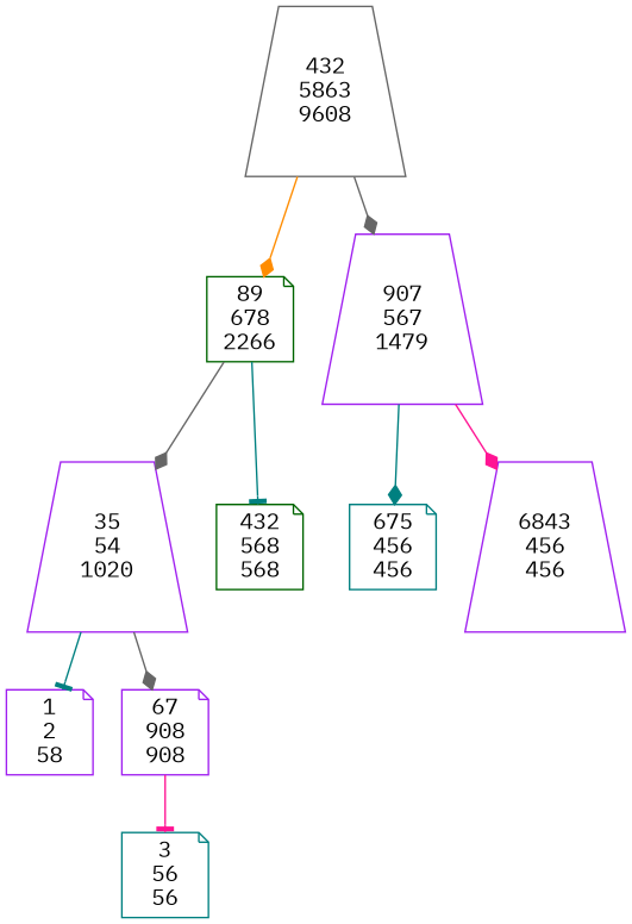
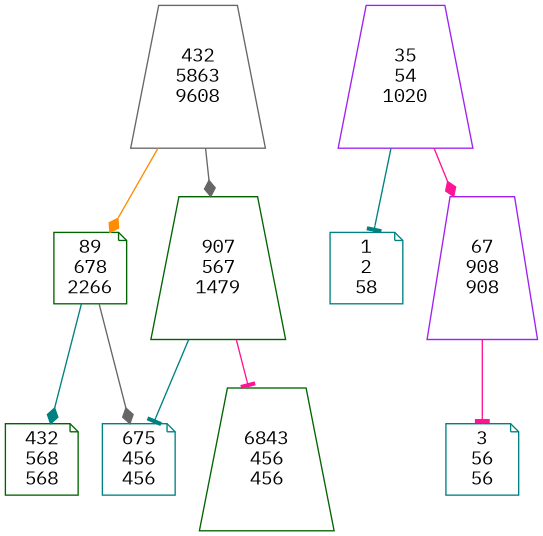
  digraph {
    fontname="IBM Plex Mono"
    node [color=darkgreen fontname="IBM Plex Mono" shape=trapezium]
    edge [arrowhead=diamond color=teal fontname="IBM Plex Mono"]
    "432\n5863\n9608" [color=gray40]
    "89\n678\n2266" [shape=note]
-   "907\n567\n1479" [color=purple]
+   "907\n567\n1479"
    "35\n54\n1020" [color=purple]
    "432\n568\n568" [shape=note]
    "675\n456\n456" [color=teal shape=note]
-   "6843\n456\n456" [color=purple]
-   "1\n2\n58" [color=purple shape=note]
-   "67\n908\n908" [color=purple shape=note]
+   "6843\n456\n456"
+   "1\n2\n58" [color=teal shape=note]
+   "67\n908\n908" [color=purple]
    "3\n56\n56" [color=teal shape=note]
    "432\n5863\n9608" -> "89\n678\n2266" [color=darkorange]
    "432\n5863\n9608" -> "907\n567\n1479" [color=gray40]
-   "89\n678\n2266" -> "35\n54\n1020" [color=gray40]
-   "89\n678\n2266" -> "432\n568\n568" [arrowhead=tee]
-   "907\n567\n1479" -> "675\n456\n456"
-   "907\n567\n1479" -> "6843\n456\n456" [color=deeppink]
+   "89\n678\n2266" -> "675\n456\n456" [color=gray40]
+   "89\n678\n2266" -> "432\n568\n568"
+   "907\n567\n1479" -> "675\n456\n456" [arrowhead=tee]
+   "907\n567\n1479" -> "6843\n456\n456" [arrowhead=tee color=deeppink]
    "35\n54\n1020" -> "1\n2\n58" [arrowhead=tee]
-   "35\n54\n1020" -> "67\n908\n908" [color=gray40]
+   "35\n54\n1020" -> "67\n908\n908" [color=deeppink]
    "67\n908\n908" -> "3\n56\n56" [arrowhead=tee color=deeppink]
  }
